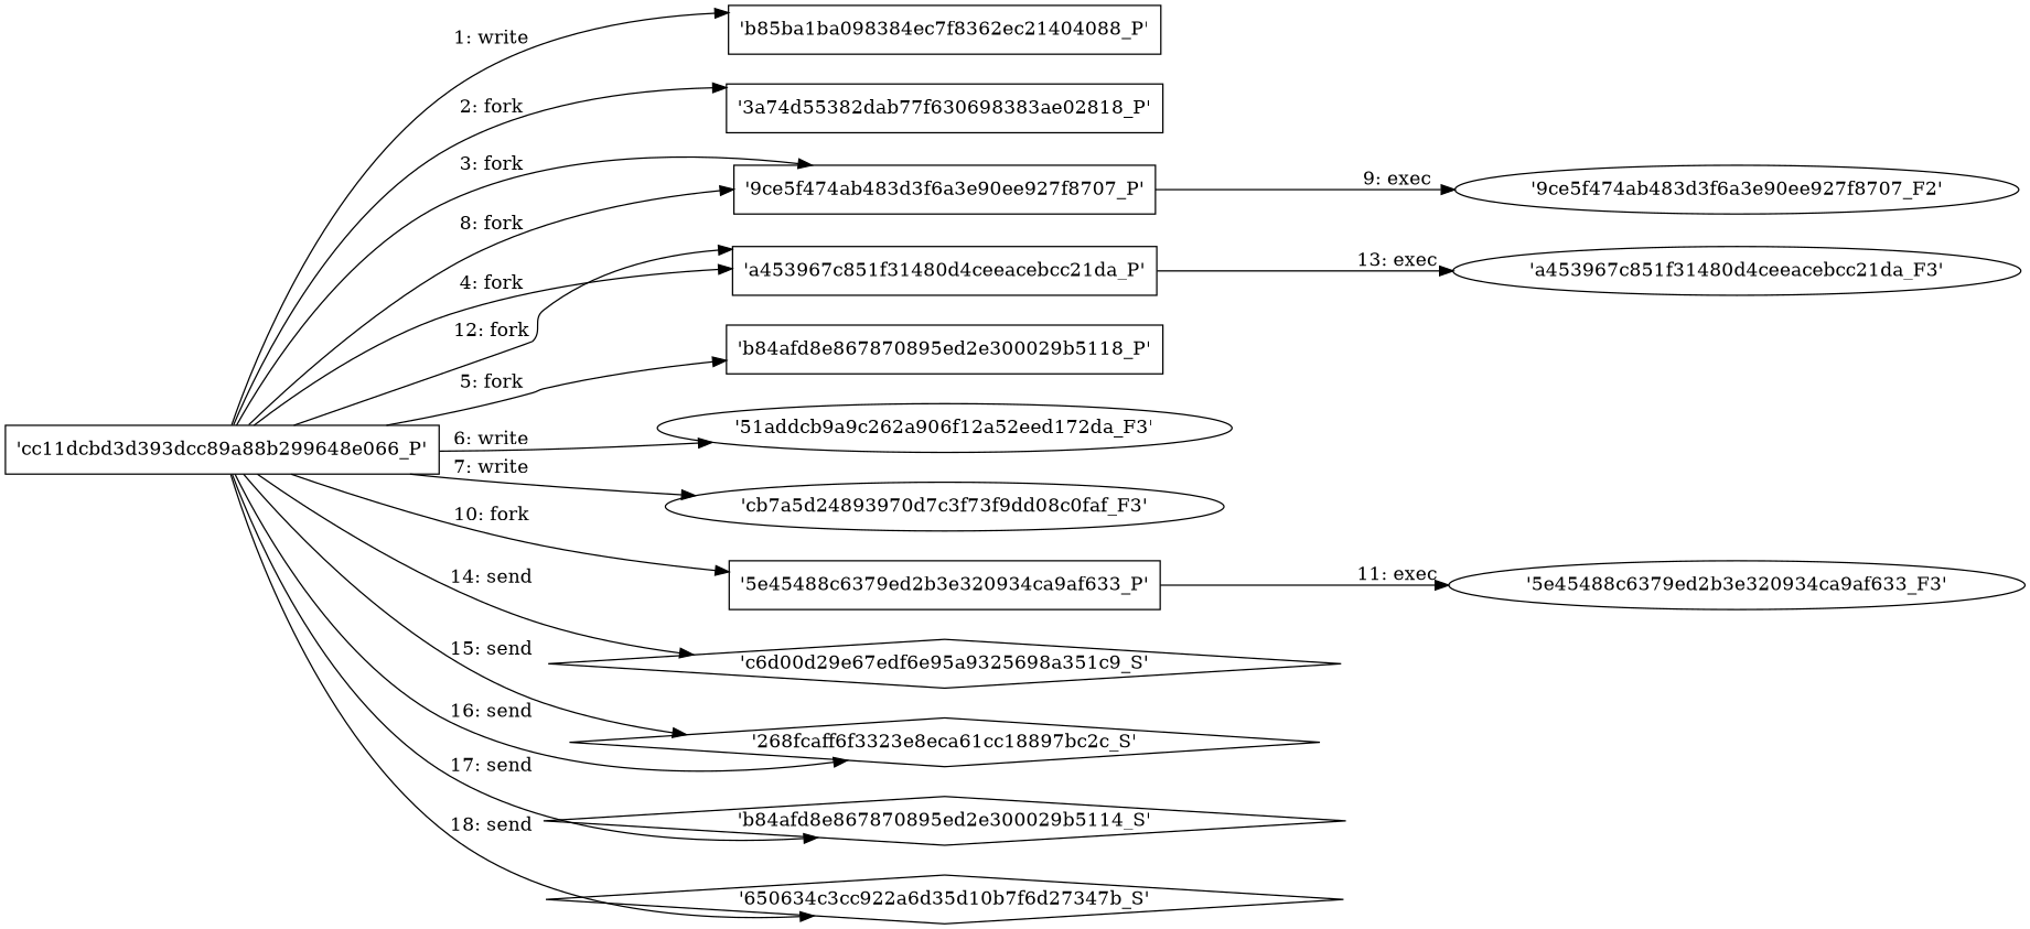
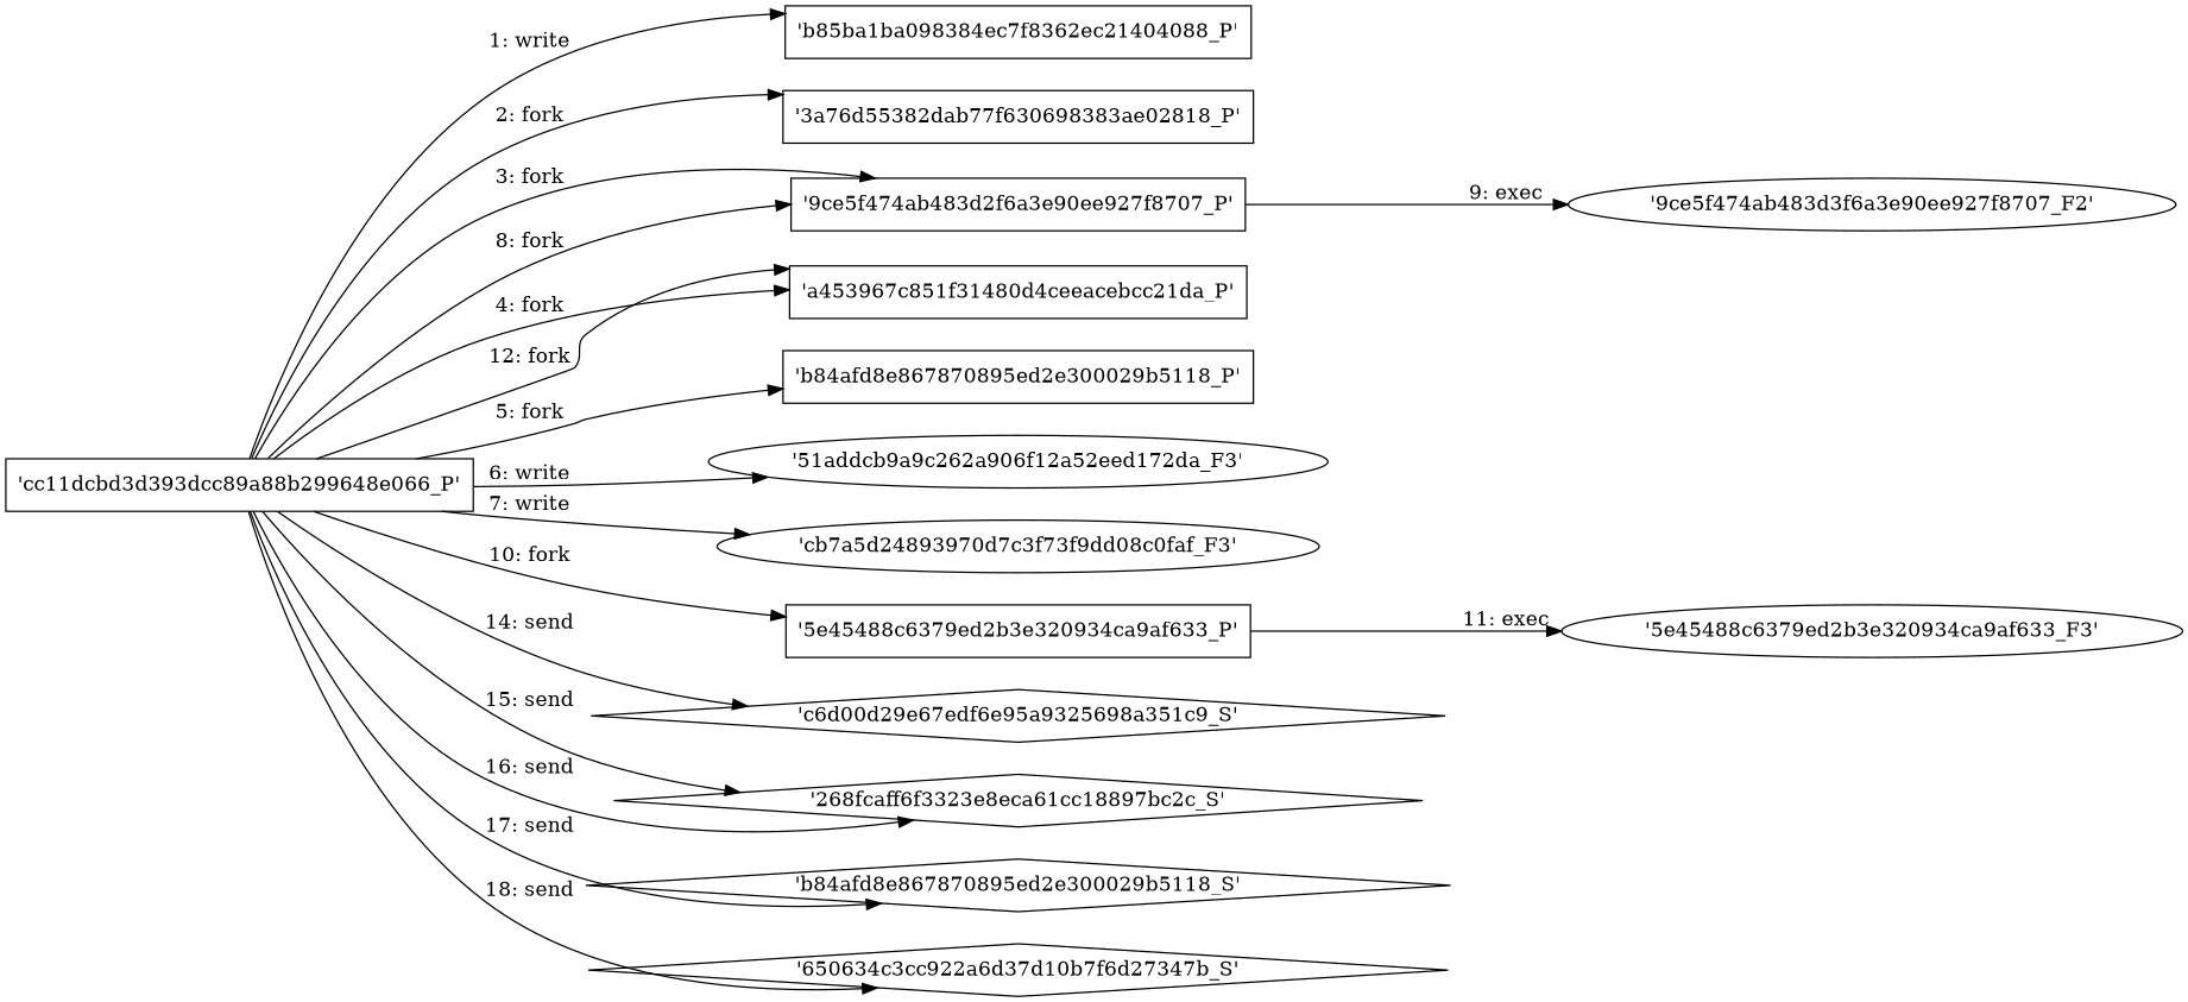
  digraph {
    engine=neato
    fixedsize=false
    fontsize=10
    nodesep=0.3
    rankdir=LR
    ranksep=0
    splines=true
    node [node_type=Process shape=box]
    "'cc11dcbd3d393dcc89a88b299648e066_P'"
    "'b85ba1ba098384ec7f8362ec21404088_P'"
-   "'3a74d55382dab77f630698383ae02818_P'"
-   "'9ce5f474ab483d3f6a3e90ee927f8707_P'"
+   "'3a74d55382dab77f630698383ae02818_P'" [label="'3a76d55382dab77f630698383ae02818_P'"]
+   "'9ce5f474ab483d3f6a3e90ee927f8707_P'" [label="'9ce5f474ab483d2f6a3e90ee927f8707_P'"]
    "'a453967c851f31480d4ceeacebcc21da_P'"
    "'b84afd8e867870895ed2e300029b5118_P'"
    "'51addcb9a9c262a906f12a52eed172da_F3'" [node_type=file shape=ellipse]
    "'cb7a5d24893970d7c3f73f9dd08c0faf_F3'" [node_type=file shape=ellipse]
    "'5e45488c6379ed2b3e320934ca9af633_P'"
    "'c6d00d29e67edf6e95a9325698a351c9_S'" [node_type=Socket shape=diamond]
    "'268fcaff6f3323e8eca61cc18897bc2c_S'" [node_type=Socket shape=diamond]
-   "'b84afd8e867870895ed2e300029b5118_S'" [node_type=Socket shape=diamond label="'b84afd8e867870895ed2e300029b5114_S'"]
-   "'650634c3cc922a6d35d10b7f6d27347b_S'" [node_type=Socket shape=diamond]
+   "'b84afd8e867870895ed2e300029b5118_S'" [node_type=Socket shape=diamond]
+   "'650634c3cc922a6d35d10b7f6d27347b_S'" [node_type=Socket shape=diamond label="'650634c3cc922a6d37d10b7f6d27347b_S'"]
    "'9ce5f474ab483d3f6a3e90ee927f8707_F2'" [node_type=File shape=ellipse]
-   "'a453967c851f31480d4ceeacebcc21da_F3'" [node_type=File shape=ellipse]
    "'5e45488c6379ed2b3e320934ca9af633_F3'" [node_type=File shape=ellipse]
    "'cc11dcbd3d393dcc89a88b299648e066_P'" -> "'b85ba1ba098384ec7f8362ec21404088_P'" [label="1: write"]
    "'cc11dcbd3d393dcc89a88b299648e066_P'" -> "'3a74d55382dab77f630698383ae02818_P'" [label="2: fork"]
    "'cc11dcbd3d393dcc89a88b299648e066_P'" -> "'9ce5f474ab483d3f6a3e90ee927f8707_P'" [label="3: fork"]
    "'cc11dcbd3d393dcc89a88b299648e066_P'" -> "'9ce5f474ab483d3f6a3e90ee927f8707_P'" [label="8: fork"]
    "'cc11dcbd3d393dcc89a88b299648e066_P'" -> "'a453967c851f31480d4ceeacebcc21da_P'" [label="4: fork"]
    "'cc11dcbd3d393dcc89a88b299648e066_P'" -> "'a453967c851f31480d4ceeacebcc21da_P'" [label="12: fork"]
    "'cc11dcbd3d393dcc89a88b299648e066_P'" -> "'b84afd8e867870895ed2e300029b5118_P'" [label="5: fork"]
    "'cc11dcbd3d393dcc89a88b299648e066_P'" -> "'51addcb9a9c262a906f12a52eed172da_F3'" [label="6: write"]
    "'cc11dcbd3d393dcc89a88b299648e066_P'" -> "'cb7a5d24893970d7c3f73f9dd08c0faf_F3'" [label="7: write"]
    "'cc11dcbd3d393dcc89a88b299648e066_P'" -> "'5e45488c6379ed2b3e320934ca9af633_P'" [label="10: fork"]
    "'cc11dcbd3d393dcc89a88b299648e066_P'" -> "'c6d00d29e67edf6e95a9325698a351c9_S'" [label="14: send"]
    "'cc11dcbd3d393dcc89a88b299648e066_P'" -> "'268fcaff6f3323e8eca61cc18897bc2c_S'" [label="15: send"]
    "'cc11dcbd3d393dcc89a88b299648e066_P'" -> "'268fcaff6f3323e8eca61cc18897bc2c_S'" [label="16: send"]
    "'cc11dcbd3d393dcc89a88b299648e066_P'" -> "'b84afd8e867870895ed2e300029b5118_S'" [label="17: send"]
    "'cc11dcbd3d393dcc89a88b299648e066_P'" -> "'650634c3cc922a6d35d10b7f6d27347b_S'" [label="18: send"]
    "'9ce5f474ab483d3f6a3e90ee927f8707_P'" -> "'9ce5f474ab483d3f6a3e90ee927f8707_F2'" [label="9: exec"]
-   "'a453967c851f31480d4ceeacebcc21da_P'" -> "'a453967c851f31480d4ceeacebcc21da_F3'" [label="13: exec"]
    "'5e45488c6379ed2b3e320934ca9af633_P'" -> "'5e45488c6379ed2b3e320934ca9af633_F3'" [label="11: exec"]
  }
